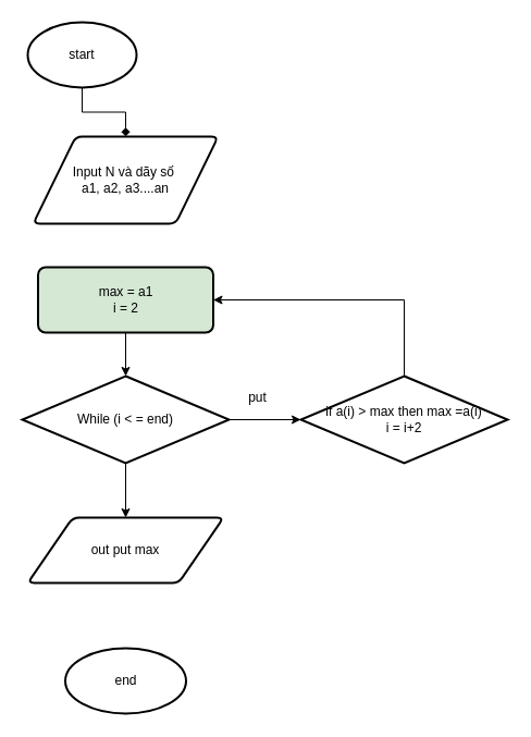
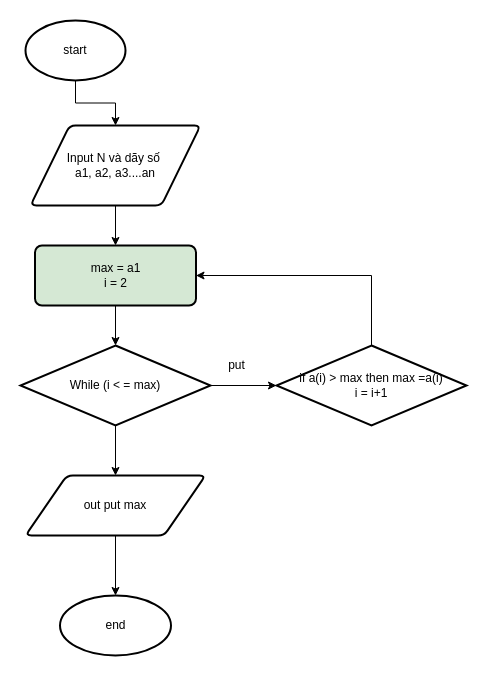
  <mxCell id="0" />
  <mxCell id="1" parent="0" />
- <mxCell id="2" value="" style="edgeStyle=orthogonalEdgeStyle;rounded=0;orthogonalLoop=1;jettySize=auto;html=1;endArrow=diamond;" edge="1" parent="1" source="3" target="6"><mxGeometry relative="1" as="geometry" /></mxCell>
+ <mxCell id="2" value="" style="edgeStyle=orthogonalEdgeStyle;rounded=0;orthogonalLoop=1;jettySize=auto;html=1;" edge="1" parent="1" source="3" target="6"><mxGeometry relative="1" as="geometry" /></mxCell>
  <mxCell id="3" value="start" style="strokeWidth=2;html=1;shape=mxgraph.flowchart.start_1;whiteSpace=wrap;" vertex="1" parent="1"><mxGeometry x="25" y="20" width="100" height="60" as="geometry" /></mxCell>
  <mxCell id="4" value="end" style="strokeWidth=2;html=1;shape=mxgraph.flowchart.start_1;whiteSpace=wrap;" vertex="1" parent="1"><mxGeometry x="59.5" y="595" width="111" height="60" as="geometry" /></mxCell>
+ <mxCell id="5" value="" style="edgeStyle=orthogonalEdgeStyle;rounded=0;orthogonalLoop=1;jettySize=auto;html=1;" edge="1" parent="1" source="6" target="8"><mxGeometry relative="1" as="geometry" /></mxCell>
  <mxCell id="6" value="Input N và dãy số&amp;nbsp;&lt;br&gt;a1, a2, a3....an&lt;br&gt;" style="shape=parallelogram;html=1;strokeWidth=2;perimeter=parallelogramPerimeter;whiteSpace=wrap;rounded=1;arcSize=12;size=0.23;" vertex="1" parent="1"><mxGeometry x="30" y="125" width="170" height="80" as="geometry" /></mxCell>
  <mxCell id="7" value="" style="edgeStyle=orthogonalEdgeStyle;rounded=0;orthogonalLoop=1;jettySize=auto;html=1;" edge="1" parent="1" source="8" target="11"><mxGeometry relative="1" as="geometry" /></mxCell>
  <mxCell id="8" value="max = a1&lt;br&gt;i = 2" style="rounded=1;whiteSpace=wrap;html=1;absoluteArcSize=1;arcSize=14;strokeWidth=2;fillColor=#d5e8d4;" vertex="1" parent="1"><mxGeometry x="34.5" y="245" width="161" height="60" as="geometry" /></mxCell>
  <mxCell id="9" value="" style="edgeStyle=orthogonalEdgeStyle;rounded=0;orthogonalLoop=1;jettySize=auto;html=1;" edge="1" parent="1" source="11" target="15"><mxGeometry relative="1" as="geometry" /></mxCell>
  <mxCell id="10" value="" style="edgeStyle=orthogonalEdgeStyle;rounded=0;orthogonalLoop=1;jettySize=auto;html=1;" edge="1" parent="1" source="11" target="13"><mxGeometry relative="1" as="geometry" /></mxCell>
- <mxCell id="11" value="While (i &amp;lt; = end)" style="strokeWidth=2;html=1;shape=mxgraph.flowchart.decision;whiteSpace=wrap;" vertex="1" parent="1"><mxGeometry x="20" y="345" width="190" height="80" as="geometry" /></mxCell>
+ <mxCell id="11" value="While (i &amp;lt; = max)" style="strokeWidth=2;html=1;shape=mxgraph.flowchart.decision;whiteSpace=wrap;" vertex="1" parent="1"><mxGeometry x="20" y="345" width="190" height="80" as="geometry" /></mxCell>
  <mxCell id="12" style="edgeStyle=orthogonalEdgeStyle;rounded=0;orthogonalLoop=1;jettySize=auto;html=1;" edge="1" parent="1" source="13" target="8"><mxGeometry relative="1" as="geometry"><Array as="points"><mxPoint x="371" y="275" /></Array></mxGeometry></mxCell>
- <mxCell id="13" value="if a(i) &amp;gt; max then max =a(i)&lt;br&gt;i = i+2" style="strokeWidth=2;html=1;shape=mxgraph.flowchart.decision;whiteSpace=wrap;" vertex="1" parent="1"><mxGeometry x="276" y="345" width="190" height="80" as="geometry" /></mxCell>
+ <mxCell id="13" value="if a(i) &amp;gt; max then max =a(i)&lt;br&gt;i = i+1" style="strokeWidth=2;html=1;shape=mxgraph.flowchart.decision;whiteSpace=wrap;" vertex="1" parent="1"><mxGeometry x="276" y="345" width="190" height="80" as="geometry" /></mxCell>
+ <mxCell id="14" value="" style="edgeStyle=orthogonalEdgeStyle;rounded=0;orthogonalLoop=1;jettySize=auto;html=1;" edge="1" parent="1" source="15" target="4"><mxGeometry relative="1" as="geometry" /></mxCell>
  <mxCell id="15" value="out put max" style="shape=parallelogram;html=1;strokeWidth=2;perimeter=parallelogramPerimeter;whiteSpace=wrap;rounded=1;arcSize=12;size=0.23;" vertex="1" parent="1"><mxGeometry x="25" y="475" width="180" height="60" as="geometry" /></mxCell>
  <mxCell id="16" value="put" style="text;html=1;align=center;verticalAlign=middle;resizable=0;points=[];autosize=1;" vertex="1" parent="1"><mxGeometry x="221" y="355" width="30" height="20" as="geometry" /></mxCell>
